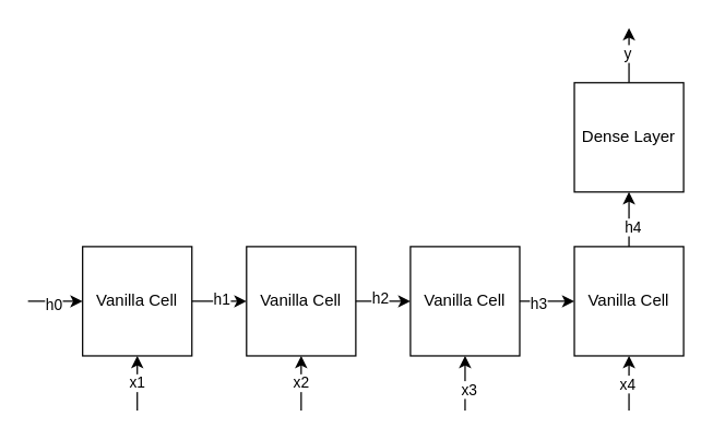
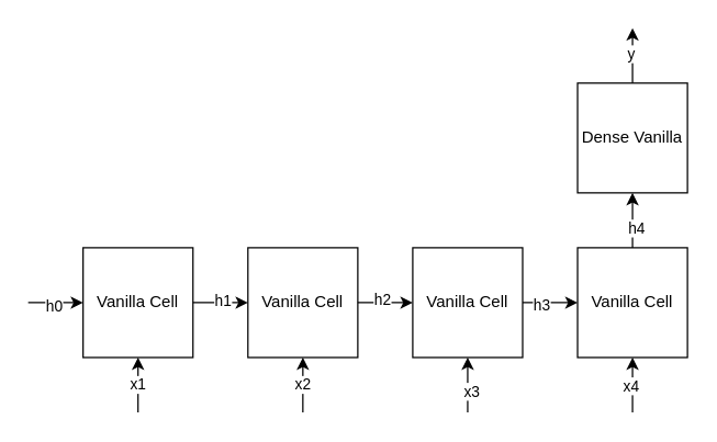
  <mxCell id="0" />
  <mxCell id="1" parent="0" />
  <mxCell id="2" value="Vanilla Cell" style="whiteSpace=wrap;html=1;aspect=fixed;" vertex="1" parent="1"><mxGeometry x="60" y="180" width="80" height="80" as="geometry" /></mxCell>
  <mxCell id="3" value="Vanilla Cell" style="whiteSpace=wrap;html=1;aspect=fixed;" vertex="1" parent="1"><mxGeometry x="180" y="180" width="80" height="80" as="geometry" /></mxCell>
  <mxCell id="4" value="Vanilla Cell" style="whiteSpace=wrap;html=1;aspect=fixed;" vertex="1" parent="1"><mxGeometry x="300" y="180" width="80" height="80" as="geometry" /></mxCell>
  <mxCell id="5" value="Vanilla Cell" style="whiteSpace=wrap;html=1;aspect=fixed;" vertex="1" parent="1"><mxGeometry x="420" y="180" width="80" height="80" as="geometry" /></mxCell>
- <mxCell id="6" value="Dense Layer" style="whiteSpace=wrap;html=1;aspect=fixed;" vertex="1" parent="1"><mxGeometry x="420" y="60" width="80" height="80" as="geometry" /></mxCell>
+ <mxCell id="6" value="Dense Vanilla" style="whiteSpace=wrap;html=1;aspect=fixed;" vertex="1" parent="1"><mxGeometry x="420" y="60" width="80" height="80" as="geometry" /></mxCell>
  <mxCell id="7" value="x1" style="endArrow=classic;html=1;rounded=0;entryX=0.5;entryY=1;entryDx=0;entryDy=0;" edge="1" parent="1" target="2"><mxGeometry width="50" height="50" relative="1" as="geometry"><mxPoint x="100" y="300" as="sourcePoint" /><mxPoint x="350" y="200" as="targetPoint" /></mxGeometry></mxCell>
  <mxCell id="8" value="x2" style="endArrow=classic;html=1;rounded=0;entryX=0.5;entryY=1;entryDx=0;entryDy=0;" edge="1" parent="1" target="3"><mxGeometry width="50" height="50" relative="1" as="geometry"><mxPoint x="220" y="300" as="sourcePoint" /><mxPoint x="190" y="320" as="targetPoint" /></mxGeometry></mxCell>
  <mxCell id="9" value="" style="endArrow=classic;html=1;rounded=0;entryX=0.5;entryY=1;entryDx=0;entryDy=0;" edge="1" parent="1" target="4"><mxGeometry width="50" height="50" relative="1" as="geometry"><mxPoint x="340" y="300" as="sourcePoint" /><mxPoint x="350" y="200" as="targetPoint" /></mxGeometry></mxCell>
  <mxCell id="10" value="x3" style="edgeLabel;html=1;align=center;verticalAlign=middle;resizable=0;points=[];" vertex="1" connectable="0" parent="9"><mxGeometry x="-0.2" y="-2" relative="1" as="geometry"><mxPoint as="offset" /></mxGeometry></mxCell>
  <mxCell id="11" value="" style="endArrow=classic;html=1;rounded=0;entryX=0.5;entryY=1;entryDx=0;entryDy=0;" edge="1" parent="1" target="5"><mxGeometry width="50" height="50" relative="1" as="geometry"><mxPoint x="460" y="300" as="sourcePoint" /><mxPoint x="350" y="200" as="targetPoint" /></mxGeometry></mxCell>
  <mxCell id="12" value="x4" style="edgeLabel;html=1;align=center;verticalAlign=middle;resizable=0;points=[];" vertex="1" connectable="0" parent="11"><mxGeometry y="2" relative="1" as="geometry"><mxPoint as="offset" /></mxGeometry></mxCell>
  <mxCell id="13" value="" style="endArrow=classic;html=1;rounded=0;entryX=0;entryY=0.5;entryDx=0;entryDy=0;" edge="1" parent="1" target="2"><mxGeometry width="50" height="50" relative="1" as="geometry"><mxPoint x="20" y="220" as="sourcePoint" /><mxPoint x="350" y="200" as="targetPoint" /></mxGeometry></mxCell>
  <mxCell id="14" value="h0" style="edgeLabel;html=1;align=center;verticalAlign=middle;resizable=0;points=[];" vertex="1" connectable="0" parent="13"><mxGeometry x="-0.1" y="-2" relative="1" as="geometry"><mxPoint as="offset" /></mxGeometry></mxCell>
  <mxCell id="15" value="" style="endArrow=classic;html=1;rounded=0;entryX=0;entryY=0.5;entryDx=0;entryDy=0;" edge="1" parent="1" target="3"><mxGeometry width="50" height="50" relative="1" as="geometry"><mxPoint x="140" y="220" as="sourcePoint" /><mxPoint x="350" y="200" as="targetPoint" /></mxGeometry></mxCell>
  <mxCell id="16" value="h1" style="edgeLabel;html=1;align=center;verticalAlign=middle;resizable=0;points=[];" vertex="1" connectable="0" parent="15"><mxGeometry x="0.05" y="2" relative="1" as="geometry"><mxPoint as="offset" /></mxGeometry></mxCell>
  <mxCell id="17" value="" style="endArrow=classic;html=1;rounded=0;exitX=1;exitY=0.5;exitDx=0;exitDy=0;entryX=0;entryY=0.5;entryDx=0;entryDy=0;" edge="1" parent="1" source="3" target="4"><mxGeometry width="50" height="50" relative="1" as="geometry"><mxPoint x="300" y="250" as="sourcePoint" /><mxPoint x="350" y="200" as="targetPoint" /></mxGeometry></mxCell>
  <mxCell id="18" value="h2" style="edgeLabel;html=1;align=center;verticalAlign=middle;resizable=0;points=[];" vertex="1" connectable="0" parent="17"><mxGeometry x="-0.15" y="3" relative="1" as="geometry"><mxPoint as="offset" /></mxGeometry></mxCell>
  <mxCell id="19" value="" style="endArrow=classic;html=1;rounded=0;entryX=0;entryY=0.5;entryDx=0;entryDy=0;exitX=1;exitY=0.5;exitDx=0;exitDy=0;" edge="1" parent="1" source="4" target="5"><mxGeometry width="50" height="50" relative="1" as="geometry"><mxPoint x="380" y="230" as="sourcePoint" /><mxPoint x="350" y="200" as="targetPoint" /></mxGeometry></mxCell>
  <mxCell id="20" value="h3" style="edgeLabel;html=1;align=center;verticalAlign=middle;resizable=0;points=[];" vertex="1" connectable="0" parent="19"><mxGeometry x="-0.35" y="-1" relative="1" as="geometry"><mxPoint as="offset" /></mxGeometry></mxCell>
  <mxCell id="21" value="" style="endArrow=classic;html=1;rounded=0;entryX=0.5;entryY=1;entryDx=0;entryDy=0;exitX=0.5;exitY=0;exitDx=0;exitDy=0;" edge="1" parent="1" source="5" target="6"><mxGeometry width="50" height="50" relative="1" as="geometry"><mxPoint x="300" y="250" as="sourcePoint" /><mxPoint x="350" y="200" as="targetPoint" /></mxGeometry></mxCell>
  <mxCell id="22" value="h4" style="edgeLabel;html=1;align=center;verticalAlign=middle;resizable=0;points=[];" vertex="1" connectable="0" parent="21"><mxGeometry x="-0.25" y="-2" relative="1" as="geometry"><mxPoint as="offset" /></mxGeometry></mxCell>
  <mxCell id="23" value="" style="endArrow=classic;html=1;rounded=0;exitX=0.5;exitY=0;exitDx=0;exitDy=0;" edge="1" parent="1" source="6"><mxGeometry width="50" height="50" relative="1" as="geometry"><mxPoint x="300" y="250" as="sourcePoint" /><mxPoint x="460" y="20" as="targetPoint" /></mxGeometry></mxCell>
  <mxCell id="24" value="y" style="edgeLabel;html=1;align=center;verticalAlign=middle;resizable=0;points=[];" vertex="1" connectable="0" parent="23"><mxGeometry x="0.1" y="2" relative="1" as="geometry"><mxPoint as="offset" /></mxGeometry></mxCell>
